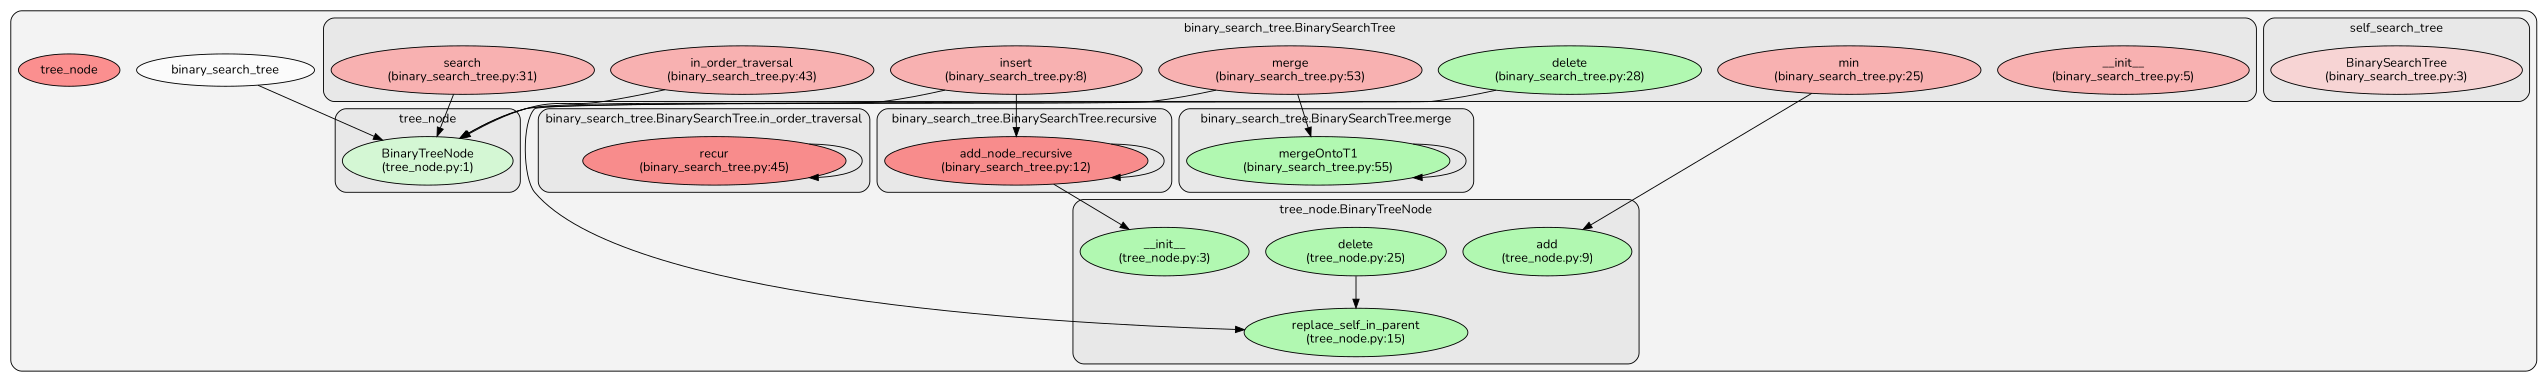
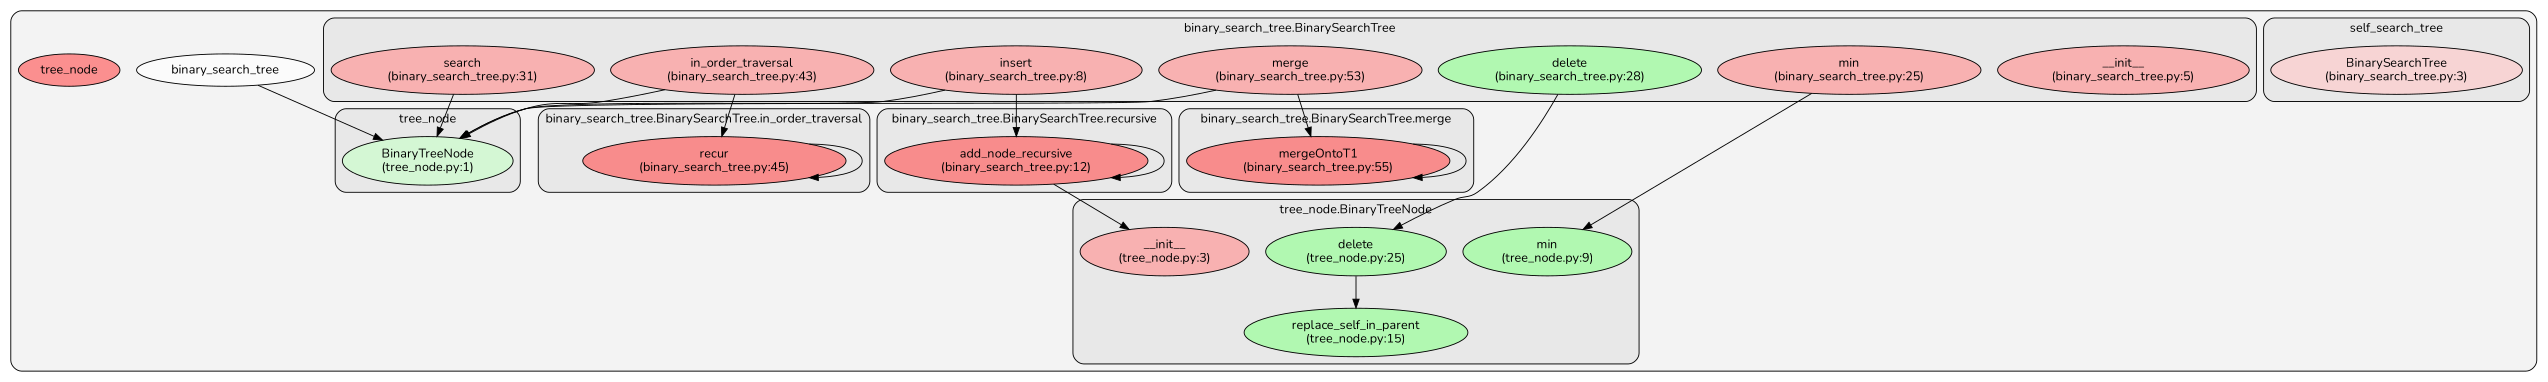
  digraph {
    clusterrank=local
    fontname=Nunito
    rankdir=TB
    node [fillcolor="#ff9999b2" fontcolor="#000000" fontname=Nunito group=0 style=filled]
    edge [color="#000000" fontname=Nunito style=solid]
    n1 [fillcolor="#feccccb2" height=0.74639 label="BinarySearchTree\n(binary_search_tree.py:3)" width=3.8891]
    n2 [height=0.74639 label="__init__\n(binary_search_tree.py:5)" width=3.8891]
    n3 [fillcolor="#99ff99b2" height=0.74639 label="delete\n(binary_search_tree.py:28)" width=4.0659]
    n4 [height=0.74639 label="in_order_traversal\n(binary_search_tree.py:43)" width=4.0659]
    n5 [height=0.74639 label="insert\n(binary_search_tree.py:8)" width=3.8891]
    n6 [height=0.74639 label="merge\n(binary_search_tree.py:53)" width=4.0659]
    n7 [height=0.74639 label="min\n(binary_search_tree.py:25)" width=4.0659]
    n8 [height=0.74639 label="search\n(binary_search_tree.py:31)" width=4.0659]
    n9 [fillcolor="#ff6565b2" height=0.74639 label="recur\n(binary_search_tree.py:45)" width=4.0659]
    n10 [fillcolor="#ff6565b2" height=0.74639 label="add_node_recursive\n(binary_search_tree.py:12)" width=4.0659]
-   n11 [fillcolor="#99ff99b2" height=0.74639 label="mergeOntoT1\n(binary_search_tree.py:55)" width=4.0659]
+   n11 [fillcolor="#ff6565b2" height=0.74639 label="mergeOntoT1\n(binary_search_tree.py:55)" width=4.0659]
    n12 [fillcolor="#ccfeccb2" group=1 height=0.74639 label="BinaryTreeNode\n(tree_node.py:1)" width=2.632]
-   n13 [fillcolor="#99ff99b2" group=1 height=0.74639 label="__init__\n(tree_node.py:3)" width=2.6124]
+   n13 [group=1 height=0.74639 label="__init__\n(tree_node.py:3)" width=2.6124]
    n14 [fillcolor="#99ff99b2" group=1 height=0.74639 label="delete\n(tree_node.py:25)" width=2.7891]
    n15 [fillcolor="#99ff99b2" group=1 height=0.74639 label="replace_self_in_parent\n(tree_node.py:15)" width=3.457]
-   n16 [fillcolor="#99ff99b2" group=1 height=0.74639 label="add\n(tree_node.py:9)" width=2.6124]
+   n16 [fillcolor="#99ff99b2" group=1 height=0.74639 label="min\n(tree_node.py:9)" width=2.6124]
    n17 [fillcolor="#ffffffb2" height=0.5 label=binary_search_tree width=2.7442]
    n18 [fillcolor="#ff6565b2" group=1 height=0.5 label=tree_node width=1.5707]
    subgraph cluster_1 {
      fillcolor="#80808018"
      style="filled,rounded"
      n17
      n18
      subgraph cluster_2 {
        fillcolor="#80808018"
        label=self_search_tree
        style="filled,rounded"
        n1
      }
      subgraph cluster_3 {
        fillcolor="#80808018"
        label="binary_search_tree.BinarySearchTree"
        style="filled,rounded"
        n2
        n3
        n4
        n5
        n6
        n7
        n8
      }
      subgraph cluster_4 {
        fillcolor="#80808018"
        label="binary_search_tree.BinarySearchTree.in_order_traversal"
        style="filled,rounded"
        n9
      }
      subgraph cluster_5 {
        fillcolor="#80808018"
        label="binary_search_tree.BinarySearchTree.recursive"
        style="filled,rounded"
        n10
      }
      subgraph cluster_6 {
        fillcolor="#80808018"
        label="binary_search_tree.BinarySearchTree.merge"
        style="filled,rounded"
        n11
      }
      subgraph cluster_7 {
        fillcolor="#80808018"
        label=tree_node
        style="filled,rounded"
        n12
      }
      subgraph cluster_8 {
        fillcolor="#80808018"
        label="tree_node.BinaryTreeNode"
        style="filled,rounded"
        n13
        n14
        n15
        n16
      }
    }
-   n3 -> n15
+   n3 -> n14
+   n4 -> n9
    n4 -> n12
    n5 -> n10
    n5 -> n12
    n6 -> n11
    n6 -> n12
    n7 -> n16
    n8 -> n12
    n9 -> n9
    n10 -> n10
    n10 -> n13
    n11 -> n11
    n14 -> n15
    n17 -> n12
  }
